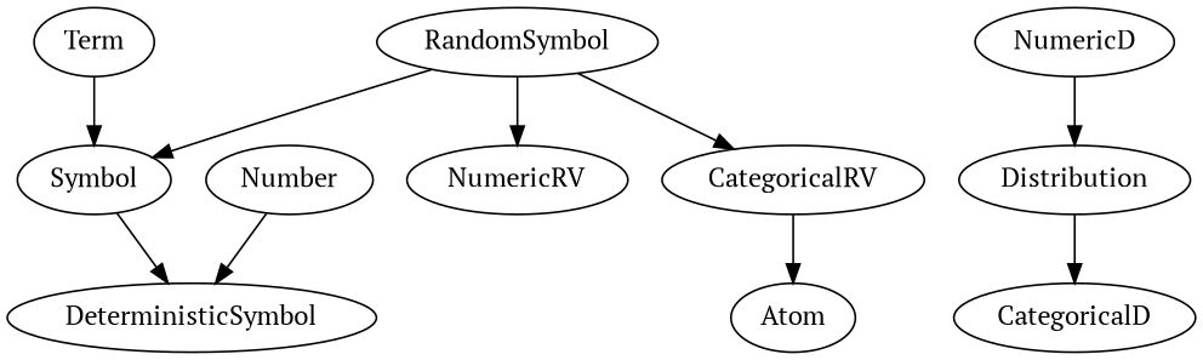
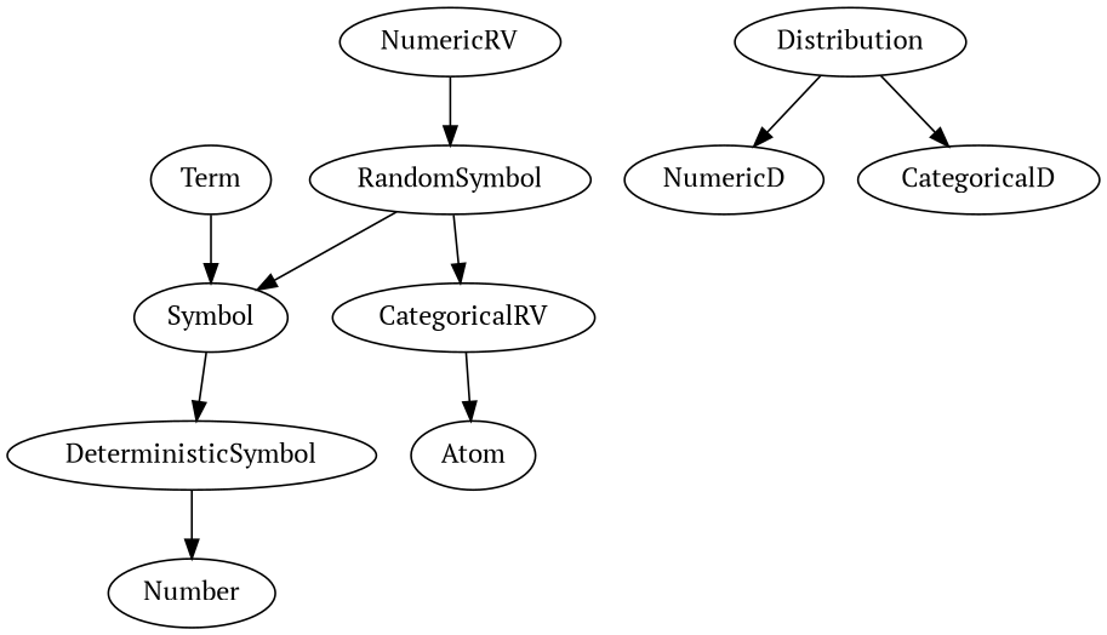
  digraph {
    fontname="PT Serif"
    node [fontname="PT Serif"]
    edge [fontname="PT Serif"]
    n1 [label=Term]
    n2 [label=Symbol]
    n3 [label=Distribution]
    n4 [label=NumericD]
    n5 [label=CategoricalD]
    n6 [label=DeterministicSymbol]
    n7 [label=RandomSymbol]
    n8 [label=NumericRV]
    n9 [label=CategoricalRV]
    n10 [label=Number]
    n11 [label=Atom]
    n1 -> n2
    n2 -> n6
-   n4 -> n3
+   n3 -> n4
    n3 -> n5
-   n10 -> n6
+   n6 -> n10
    n7 -> n2
-   n7 -> n8
+   n8 -> n7
    n7 -> n9
    n9 -> n11
  }
